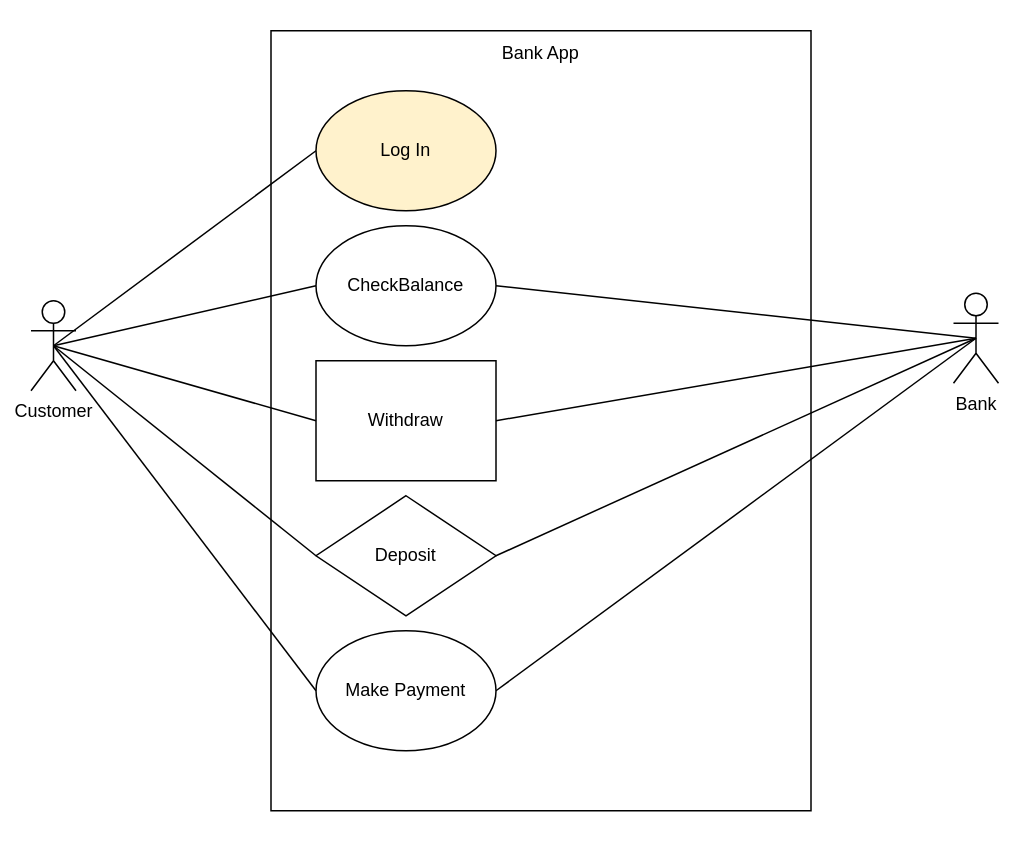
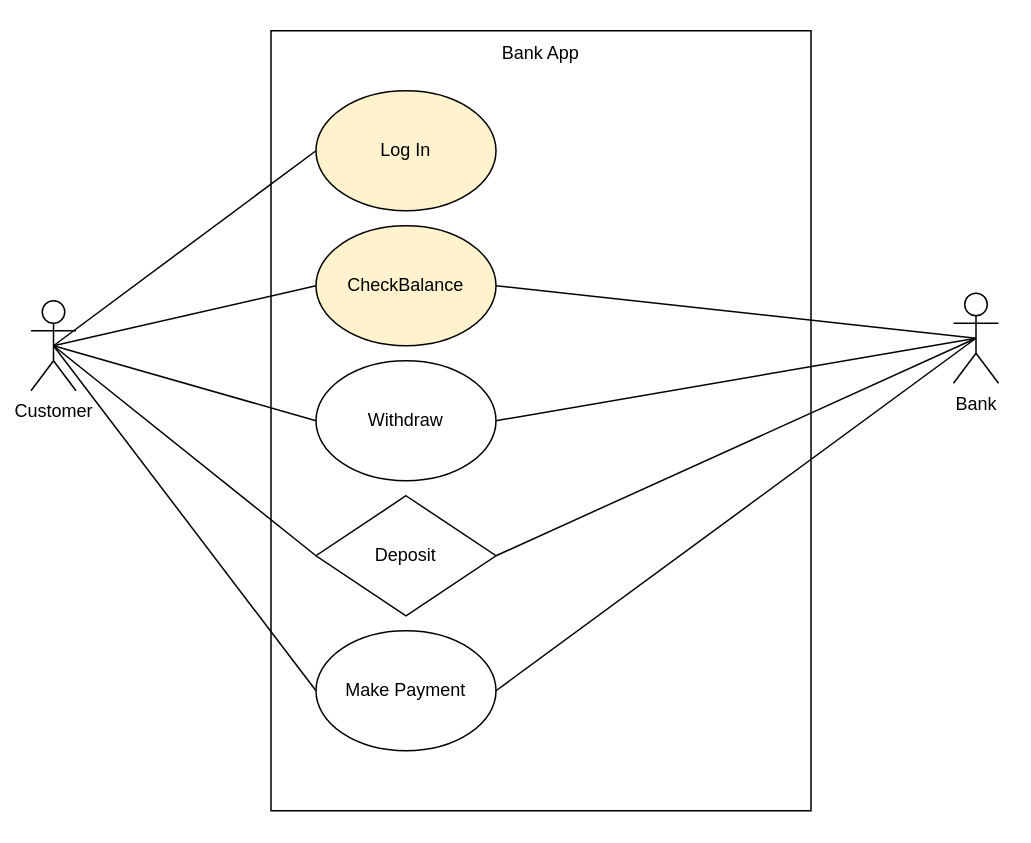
  <mxCell id="0" />
  <mxCell id="1" parent="0" />
  <mxCell id="2" value="" style="rounded=0;whiteSpace=wrap;html=1;" vertex="1" parent="1"><mxGeometry x="180" y="20" width="360" height="520" as="geometry" /></mxCell>
  <mxCell id="3" value="Bank App" style="text;html=1;align=center;verticalAlign=middle;whiteSpace=wrap;rounded=0;" vertex="1" parent="1"><mxGeometry x="330" y="20" width="60" height="30" as="geometry" /></mxCell>
  <mxCell id="4" value="Customer" style="shape=umlActor;verticalLabelPosition=bottom;verticalAlign=top;html=1;outlineConnect=0;" vertex="1" parent="1"><mxGeometry x="20" y="200" width="30" height="60" as="geometry" /></mxCell>
  <mxCell id="5" value="Bank" style="shape=umlActor;verticalLabelPosition=bottom;verticalAlign=top;html=1;outlineConnect=0;" vertex="1" parent="1"><mxGeometry x="635" y="195" width="30" height="60" as="geometry" /></mxCell>
  <mxCell id="6" value="Log In" style="ellipse;whiteSpace=wrap;html=1;fillColor=#fff2cc;" vertex="1" parent="1"><mxGeometry x="210" y="60" width="120" height="80" as="geometry" /></mxCell>
- <mxCell id="7" value="CheckBalance" style="ellipse;whiteSpace=wrap;html=1;" vertex="1" parent="1"><mxGeometry x="210" y="150" width="120" height="80" as="geometry" /></mxCell>
- <mxCell id="8" value="Withdraw" style="whiteSpace=wrap;html=1;rounded=0;" vertex="1" parent="1"><mxGeometry x="210" y="240" width="120" height="80" as="geometry" /></mxCell>
+ <mxCell id="7" value="CheckBalance" style="ellipse;whiteSpace=wrap;html=1;fillColor=#fff2cc;" vertex="1" parent="1"><mxGeometry x="210" y="150" width="120" height="80" as="geometry" /></mxCell>
+ <mxCell id="8" value="Withdraw" style="ellipse;whiteSpace=wrap;html=1;" vertex="1" parent="1"><mxGeometry x="210" y="240" width="120" height="80" as="geometry" /></mxCell>
  <mxCell id="9" value="Deposit" style="rhombus;whiteSpace=wrap;html=1;" vertex="1" parent="1"><mxGeometry x="210" y="330" width="120" height="80" as="geometry" /></mxCell>
  <mxCell id="10" value="Make Payment" style="ellipse;whiteSpace=wrap;html=1;" vertex="1" parent="1"><mxGeometry x="210" y="420" width="120" height="80" as="geometry" /></mxCell>
  <mxCell id="11" value="" style="endArrow=none;html=1;rounded=0;entryX=0;entryY=0.5;entryDx=0;entryDy=0;exitX=0.5;exitY=0.5;exitDx=0;exitDy=0;exitPerimeter=0;" edge="1" parent="1" source="4" target="6"><mxGeometry width="50" height="50" relative="1" as="geometry"><mxPoint x="75" y="160" as="sourcePoint" /><mxPoint x="135" y="90" as="targetPoint" /></mxGeometry></mxCell>
  <mxCell id="12" value="" style="endArrow=none;html=1;rounded=0;entryX=0;entryY=0.5;entryDx=0;entryDy=0;exitX=0.5;exitY=0.5;exitDx=0;exitDy=0;exitPerimeter=0;" edge="1" parent="1" source="4" target="7"><mxGeometry width="50" height="50" relative="1" as="geometry"><mxPoint x="75" y="160" as="sourcePoint" /><mxPoint x="220" y="110" as="targetPoint" /></mxGeometry></mxCell>
  <mxCell id="13" value="" style="endArrow=none;html=1;rounded=0;entryX=0;entryY=0.5;entryDx=0;entryDy=0;exitX=0.5;exitY=0.5;exitDx=0;exitDy=0;exitPerimeter=0;" edge="1" parent="1" source="4" target="8"><mxGeometry width="50" height="50" relative="1" as="geometry"><mxPoint x="75" y="160" as="sourcePoint" /><mxPoint x="230" y="120" as="targetPoint" /></mxGeometry></mxCell>
  <mxCell id="14" value="" style="endArrow=none;html=1;rounded=0;entryX=0;entryY=0.5;entryDx=0;entryDy=0;exitX=0.5;exitY=0.5;exitDx=0;exitDy=0;exitPerimeter=0;" edge="1" parent="1" source="4" target="9"><mxGeometry width="50" height="50" relative="1" as="geometry"><mxPoint x="75" y="160" as="sourcePoint" /><mxPoint x="240" y="130" as="targetPoint" /></mxGeometry></mxCell>
  <mxCell id="15" value="" style="endArrow=none;html=1;rounded=0;entryX=0;entryY=0.5;entryDx=0;entryDy=0;exitX=0.5;exitY=0.5;exitDx=0;exitDy=0;exitPerimeter=0;" edge="1" parent="1" source="4" target="10"><mxGeometry width="50" height="50" relative="1" as="geometry"><mxPoint x="115" y="190" as="sourcePoint" /><mxPoint x="250" y="140" as="targetPoint" /></mxGeometry></mxCell>
  <mxCell id="16" value="" style="endArrow=none;html=1;rounded=0;exitX=1;exitY=0.5;exitDx=0;exitDy=0;entryX=0.5;entryY=0.5;entryDx=0;entryDy=0;entryPerimeter=0;" edge="1" parent="1" source="7" target="5"><mxGeometry width="50" height="50" relative="1" as="geometry"><mxPoint x="125" y="200" as="sourcePoint" /><mxPoint x="260" y="150" as="targetPoint" /></mxGeometry></mxCell>
  <mxCell id="17" value="" style="endArrow=none;html=1;rounded=0;entryX=0.5;entryY=0.5;entryDx=0;entryDy=0;exitX=1;exitY=0.5;exitDx=0;exitDy=0;entryPerimeter=0;" edge="1" parent="1" source="8" target="5"><mxGeometry width="50" height="50" relative="1" as="geometry"><mxPoint x="135" y="210" as="sourcePoint" /><mxPoint x="270" y="160" as="targetPoint" /></mxGeometry></mxCell>
  <mxCell id="18" value="" style="endArrow=none;html=1;rounded=0;entryX=0.5;entryY=0.5;entryDx=0;entryDy=0;entryPerimeter=0;exitX=1;exitY=0.5;exitDx=0;exitDy=0;" edge="1" parent="1" source="9" target="5"><mxGeometry width="50" height="50" relative="1" as="geometry"><mxPoint x="145" y="220" as="sourcePoint" /><mxPoint x="280" y="170" as="targetPoint" /></mxGeometry></mxCell>
  <mxCell id="19" value="" style="endArrow=none;html=1;rounded=0;entryX=0.5;entryY=0.5;entryDx=0;entryDy=0;exitX=1;exitY=0.5;exitDx=0;exitDy=0;entryPerimeter=0;" edge="1" parent="1" source="10" target="5"><mxGeometry width="50" height="50" relative="1" as="geometry"><mxPoint x="155" y="230" as="sourcePoint" /><mxPoint x="290" y="180" as="targetPoint" /></mxGeometry></mxCell>
